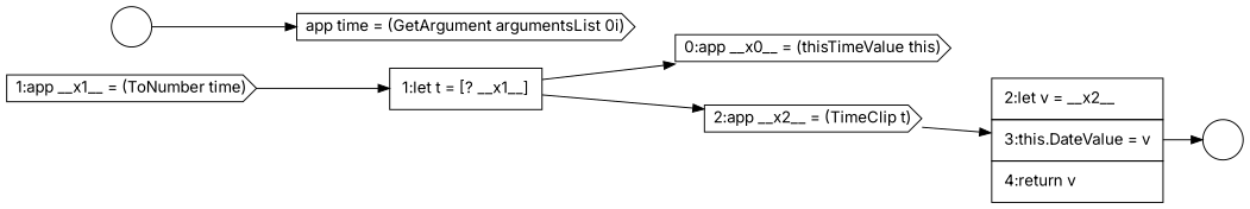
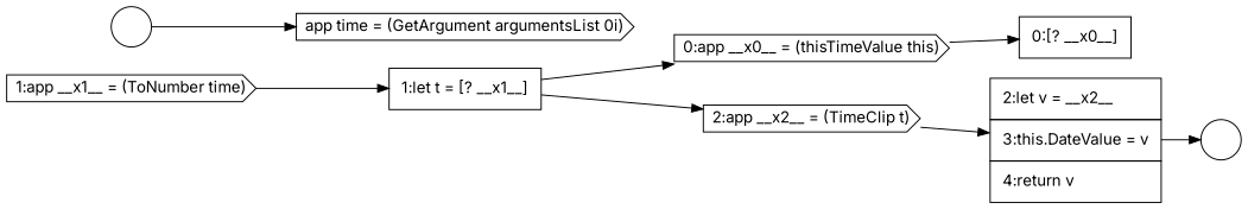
  digraph {
    fontname=Inter
    rankdir=LR
    node [color=black fillcolor=white fontname=Inter shape=cds style=filled]
    edge [color=black fontname=Inter]
    n1 [label=" " shape=circle]
    n2 [label=<<font color="black">1:app __x1__ = (ToNumber time)</font>>]
    n3 [label=<<font color="black">     <table border="0" cellborder="1" cellspacing="0" cellpadding="10">       <tr><td align="left">1:let t = [? __x1__]</td></tr>     </table>   </font>> margin=0 shape=none]
    n4 [label=<<font color="black">0:app __x0__ = (thisTimeValue this)</font>>]
    n5 [label=<<font color="black">2:app __x2__ = (TimeClip t)</font>>]
    n6 [label=<<font color="black">app time = (GetArgument argumentsList 0i)</font>>]
+   n7 [label=<<font color="black">     <table border="0" cellborder="1" cellspacing="0" cellpadding="10">       <tr><td align="left">0:[? __x0__]</td></tr>     </table>   </font>> margin=0 shape=none]
    n8 [label=<<font color="black">     <table border="0" cellborder="1" cellspacing="0" cellpadding="10">       <tr><td align="left">2:let v = __x2__</td></tr>       <tr><td align="left">3:this.DateValue = v</td></tr>       <tr><td align="left">4:return v</td></tr>     </table>   </font>> margin=0 shape=none]
    n9 [label=" " shape=circle]
    n2 -> n3
    n3 -> n4
    n3 -> n5
+   n4 -> n7
    n5 -> n8
    n8 -> n1
    n9 -> n6
  }
